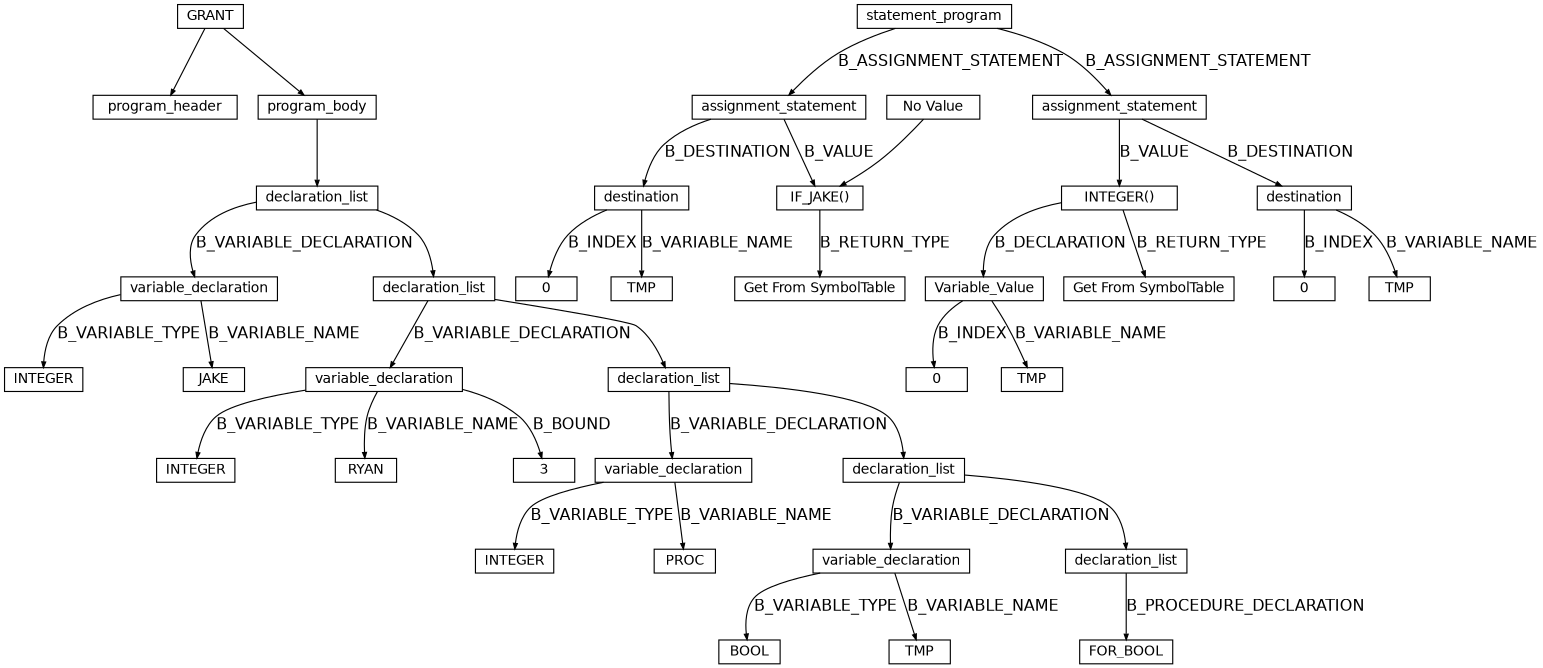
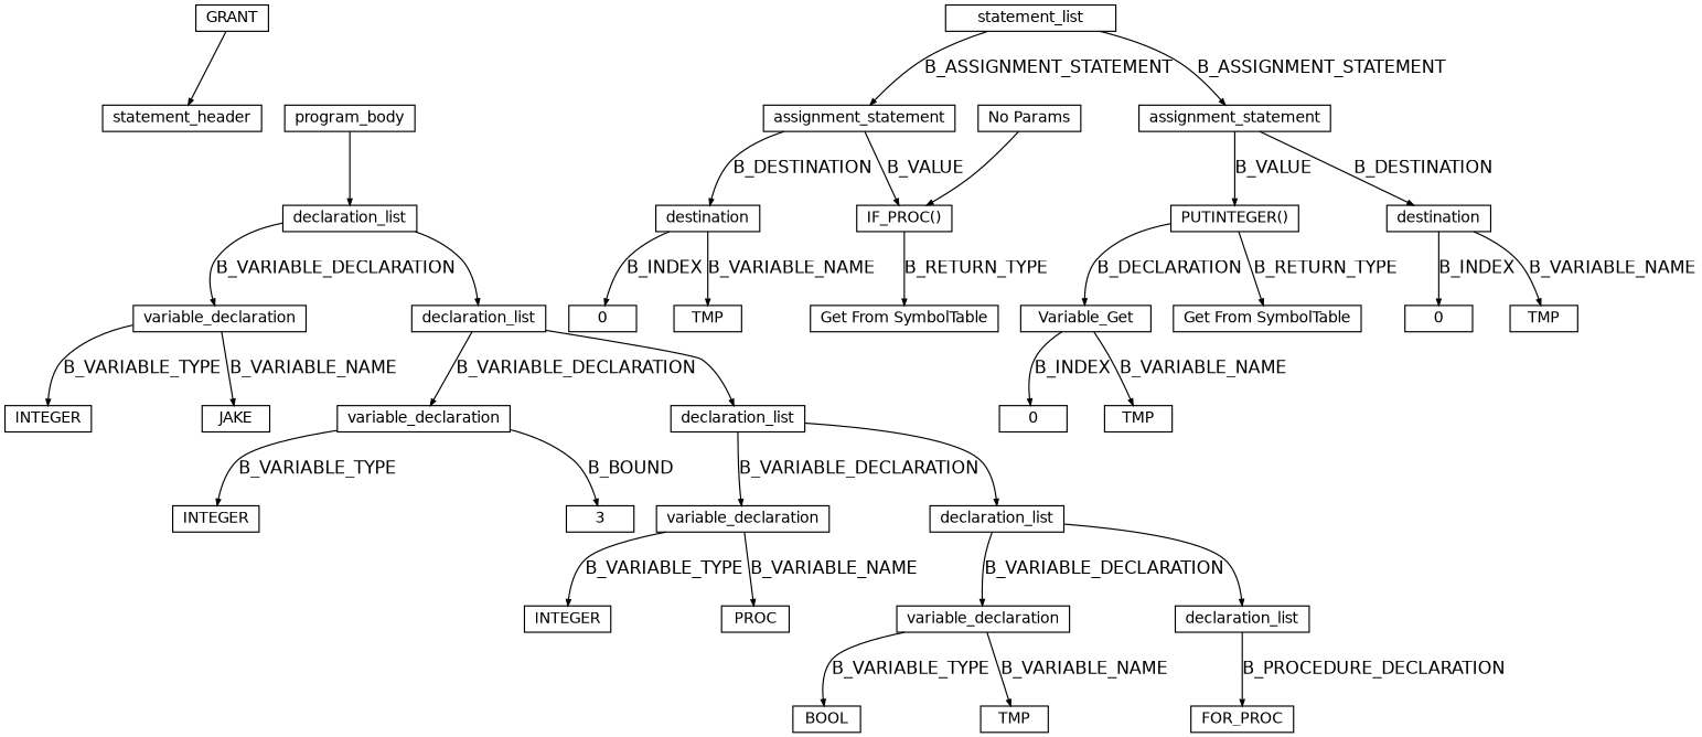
  digraph {
    fontname="DejaVu Sans"
    ranksep=.6
    node [fontname="DejaVu Sans" fontsize=12 shape=box]
    edge [arrowsize=.5 fontname="DejaVu Sans"]
    n1 [height=.1 label=GRANT]
-   n2 [height=.1 label=program_header]
+   n2 [height=.1 label=statement_header]
    n3 [height=.1 label=program_body]
    n4 [height=.1 label=declaration_list]
    n5 [height=.1 label=variable_declaration]
    n6 [height=.1 label=declaration_list]
-   n7 [height=.1 label=statement_program]
+   n7 [height=.1 label=statement_list]
    n8 [height=.1 label=assignment_statement]
    n9 [height=.1 label=assignment_statement]
    n10 [height=.1 label=INTEGER]
    n11 [height=.1 label=JAKE]
    n12 [height=.1 label=variable_declaration]
    n13 [height=.1 label=declaration_list]
    n14 [height=.1 label=destination]
-   n15 [height=.1 label="IF_JAKE()"]
+   n15 [height=.1 label="IF_PROC()"]
    n16 [height=.1 label=destination]
-   n17 [height=.1 label="INTEGER()"]
+   n17 [height=.1 label="PUTINTEGER()"]
    n18 [height=.1 label=INTEGER]
-   n19 [height=.1 label=RYAN]
    n20 [height=.1 label=3]
    n21 [height=.1 label=variable_declaration]
    n22 [height=.1 label=declaration_list]
    n23 [height=.1 label=TMP]
    n24 [height=.1 label=0]
    n25 [height=.1 label="Get From SymbolTable"]
    n26 [height=.1 label=TMP]
    n27 [height=.1 label=0]
-   n28 [height=.1 label=Variable_Value]
+   n28 [height=.1 label=Variable_Get]
    n29 [height=.1 label="Get From SymbolTable"]
    n30 [height=.1 label=INTEGER]
    n31 [height=.1 label=PROC]
    n32 [height=.1 label=variable_declaration]
    n33 [height=.1 label=declaration_list]
-   n34 [height=.1 label="No Value"]
+   n34 [height=.1 label="No Params"]
    n35 [height=.1 label=0]
    n36 [height=.1 label=TMP]
    n37 [height=.1 label=BOOL]
    n38 [height=.1 label=TMP]
-   n39 [height=.1 label=FOR_BOOL]
+   n39 [height=.1 label=FOR_PROC]
    n1 -> n2
-   n1 -> n3
    n3 -> n4
    n4 -> n5 [label=B_VARIABLE_DECLARATION]
    n4 -> n6
    n5 -> n10 [label=B_VARIABLE_TYPE]
    n5 -> n11 [label=B_VARIABLE_NAME]
    n6 -> n12 [label=B_VARIABLE_DECLARATION]
    n6 -> n13
    n7 -> n8 [label=B_ASSIGNMENT_STATEMENT]
    n7 -> n9 [label=B_ASSIGNMENT_STATEMENT]
    n8 -> n14 [label=B_DESTINATION]
    n8 -> n15 [label=B_VALUE]
    n9 -> n16 [label=B_DESTINATION]
    n9 -> n17 [label=B_VALUE]
    n12 -> n18 [label=B_VARIABLE_TYPE]
-   n12 -> n19 [label=B_VARIABLE_NAME]
    n12 -> n20 [label=B_BOUND]
    n13 -> n21 [label=B_VARIABLE_DECLARATION]
    n13 -> n22
    n14 -> n23 [label=B_VARIABLE_NAME]
    n14 -> n24 [label=B_INDEX]
    n15 -> n25 [label=B_RETURN_TYPE]
    n16 -> n26 [label=B_VARIABLE_NAME]
    n16 -> n27 [label=B_INDEX]
    n17 -> n28 [label=B_DECLARATION]
    n17 -> n29 [label=B_RETURN_TYPE]
    n21 -> n30 [label=B_VARIABLE_TYPE]
    n21 -> n31 [label=B_VARIABLE_NAME]
    n22 -> n32 [label=B_VARIABLE_DECLARATION]
    n22 -> n33
    n28 -> n35 [label=B_INDEX]
    n28 -> n36 [label=B_VARIABLE_NAME]
    n32 -> n37 [label=B_VARIABLE_TYPE]
    n32 -> n38 [label=B_VARIABLE_NAME]
    n33 -> n39 [label=B_PROCEDURE_DECLARATION]
    n34 -> n15
  }
